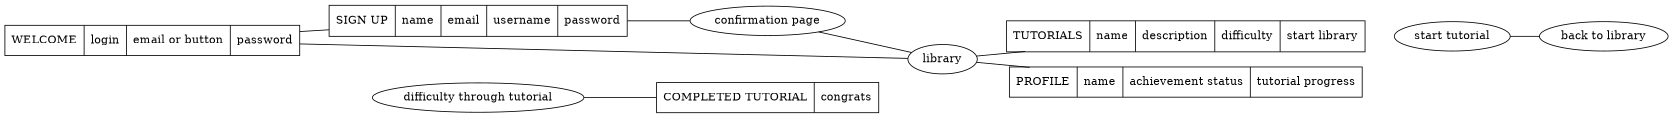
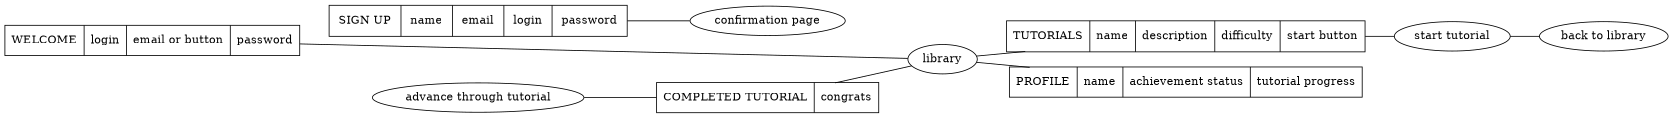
  graph {
    rankdir=LR
    n1 [label="{<f0> WELCOME|<f1> login|<f2> email or button|<f3> password}" shape=record]
-   n2 [label="{<f0> SIGN UP|<f1> name|<f2> email|<f3> username|<f4> password}" shape=record]
+   n2 [label="{<f0> SIGN UP|<f1> name|<f2> email|<f3> login|<f4> password}" shape=record]
    n3 [label=library]
    n4 [label="confirmation page"]
-   n5 [label="{<f0> TUTORIALS|<f1> name|<f2> description|<f3> difficulty|<f4> start library}" shape=record]
+   n5 [label="{<f0> TUTORIALS|<f1> name|<f2> description|<f3> difficulty|<f4> start button}" shape=record]
    n6 [label="{<f0> PROFILE|<f1> name|<f2> achievement status|<f3> tutorial progress}" shape=record]
    n7 [label="start tutorial"]
    n8 [label="back to library"]
-   n9 [label="difficulty through tutorial"]
+   n9 [label="advance through tutorial"]
    n10 [label="{<f0> COMPLETED TUTORIAL|<f1> congrats}" shape=record]
-   n1 -- n2
    n1 -- n3
    n2 -- n4
    n3 -- n5
    n3 -- n6
-   n4 -- n3
+   n10 -- n3
+   n5 -- n7
    n7 -- n8
    n9 -- n10
  }
